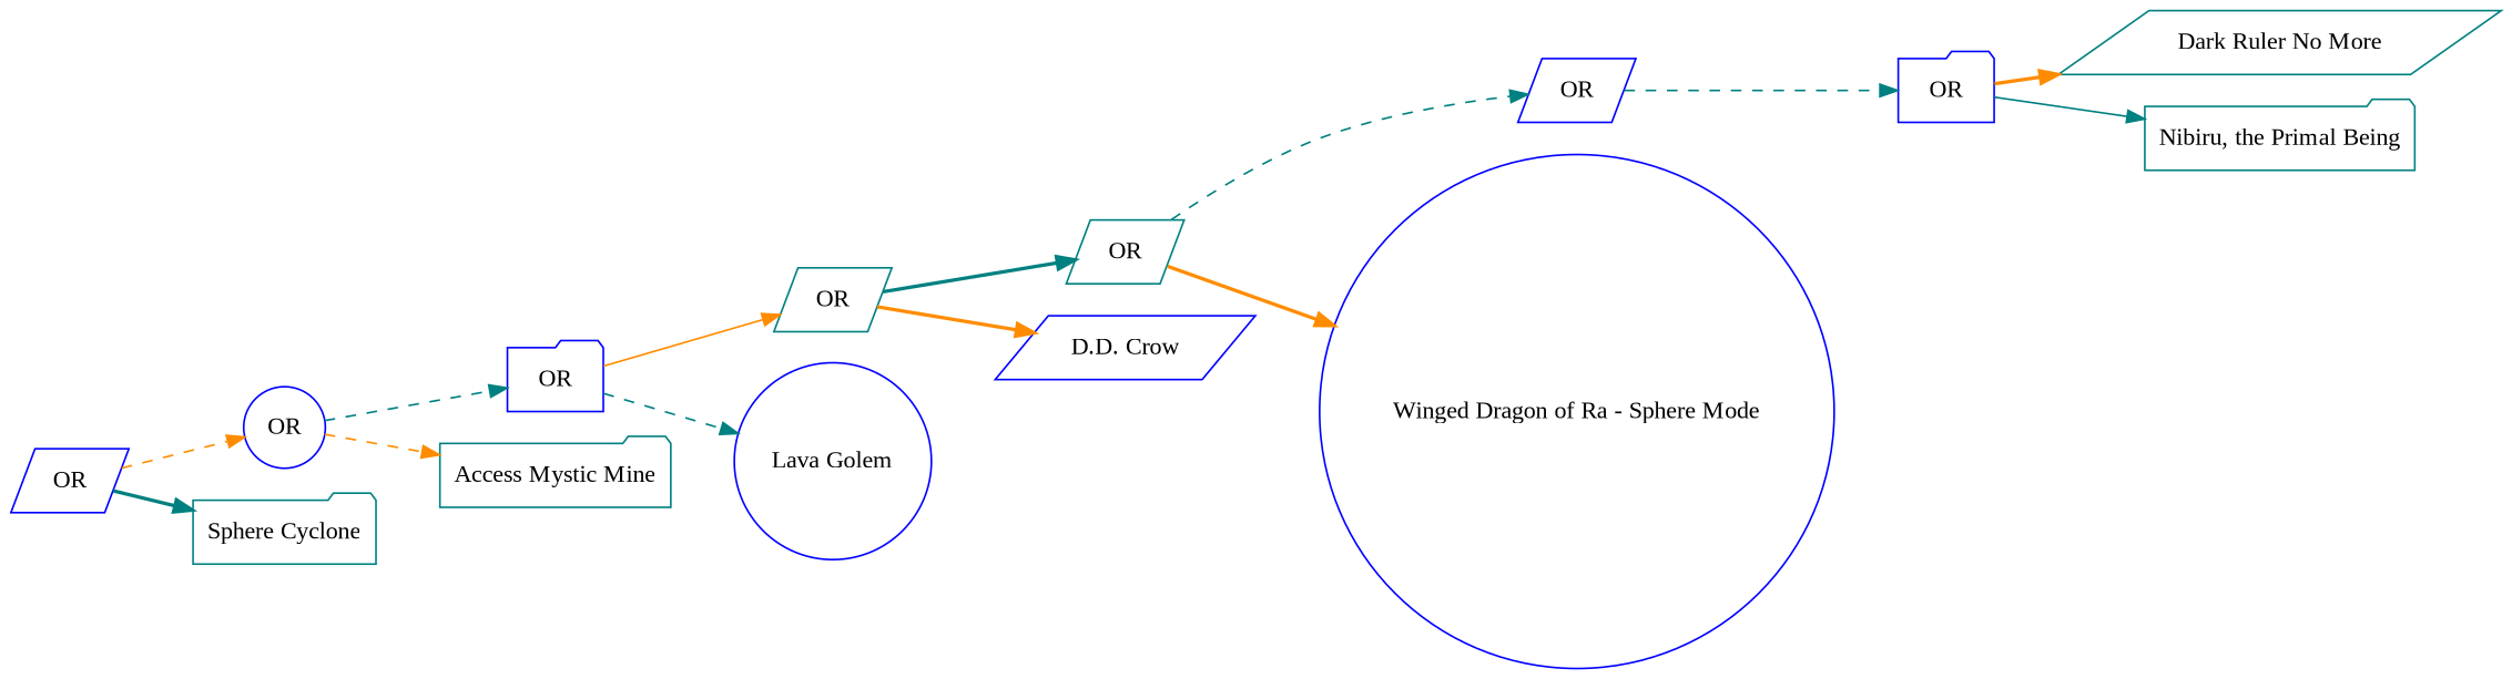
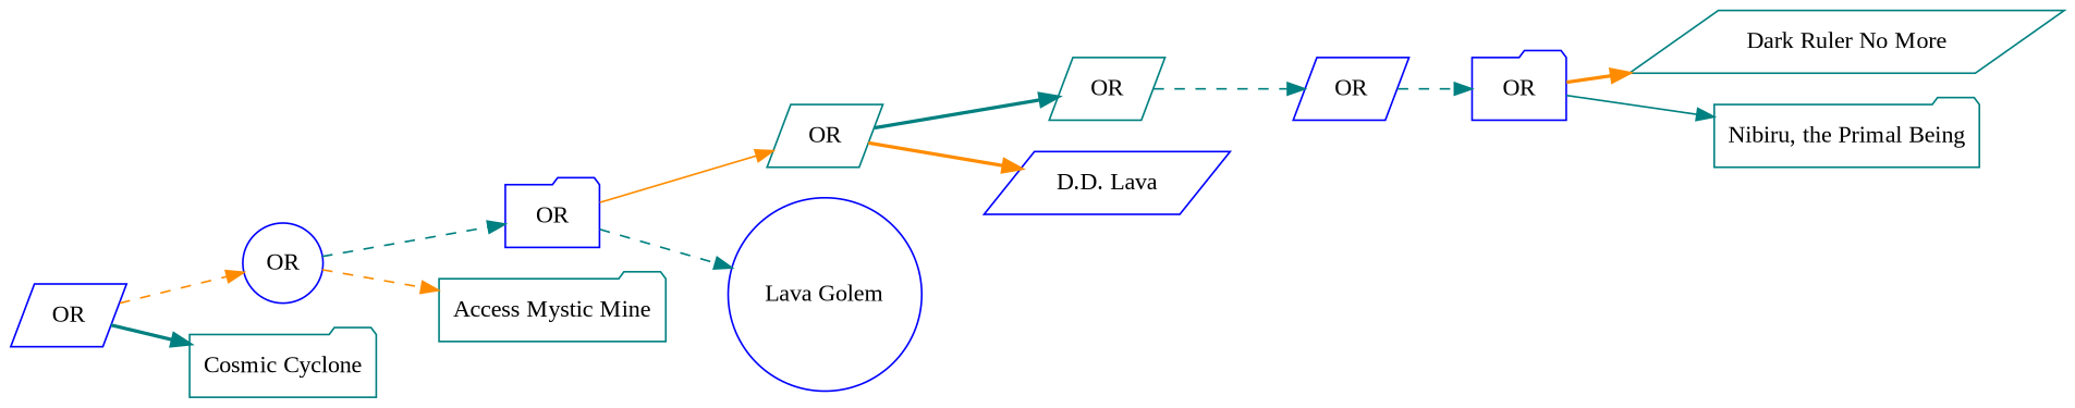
  digraph {
    fontname="Liberation Serif"
    rankdir=LR
    splines=spline
    node [color=blue fontname="Liberation Serif" shape=parallelogram]
    edge [color=teal fontname="Liberation Serif" style=dashed]
    n1 [label=OR]
    n2 [label=OR shape=circle]
-   n3 [color=teal label="Sphere Cyclone" shape=folder]
+   n3 [color=teal label="Cosmic Cyclone" shape=folder]
    n4 [label=OR shape=folder]
    n5 [color=teal label="Access Mystic Mine" shape=folder]
    n6 [color=teal label=OR]
    n7 [label="Lava Golem" shape=circle]
    n8 [color=teal label=OR]
-   n9 [label="D.D. Crow"]
+   n9 [label="D.D. Lava"]
    n10 [label=OR]
-   n11 [label="Winged Dragon of Ra - Sphere Mode" shape=circle]
    n12 [label=OR shape=folder]
    n13 [color=teal label="Dark Ruler No More"]
    n14 [color=teal label="Nibiru, the Primal Being" shape=folder]
    n1 -> n2 [color=darkorange]
    n1 -> n3 [style=bold]
    n2 -> n4
    n2 -> n5 [color=darkorange]
    n4 -> n6 [color=darkorange style=solid]
    n4 -> n7
    n6 -> n8 [style=bold]
    n6 -> n9 [color=darkorange style=bold]
    n8 -> n10
-   n8 -> n11 [color=darkorange style=bold]
    n10 -> n12
    n12 -> n13 [color=darkorange style=bold]
    n12 -> n14 [style=solid]
  }
